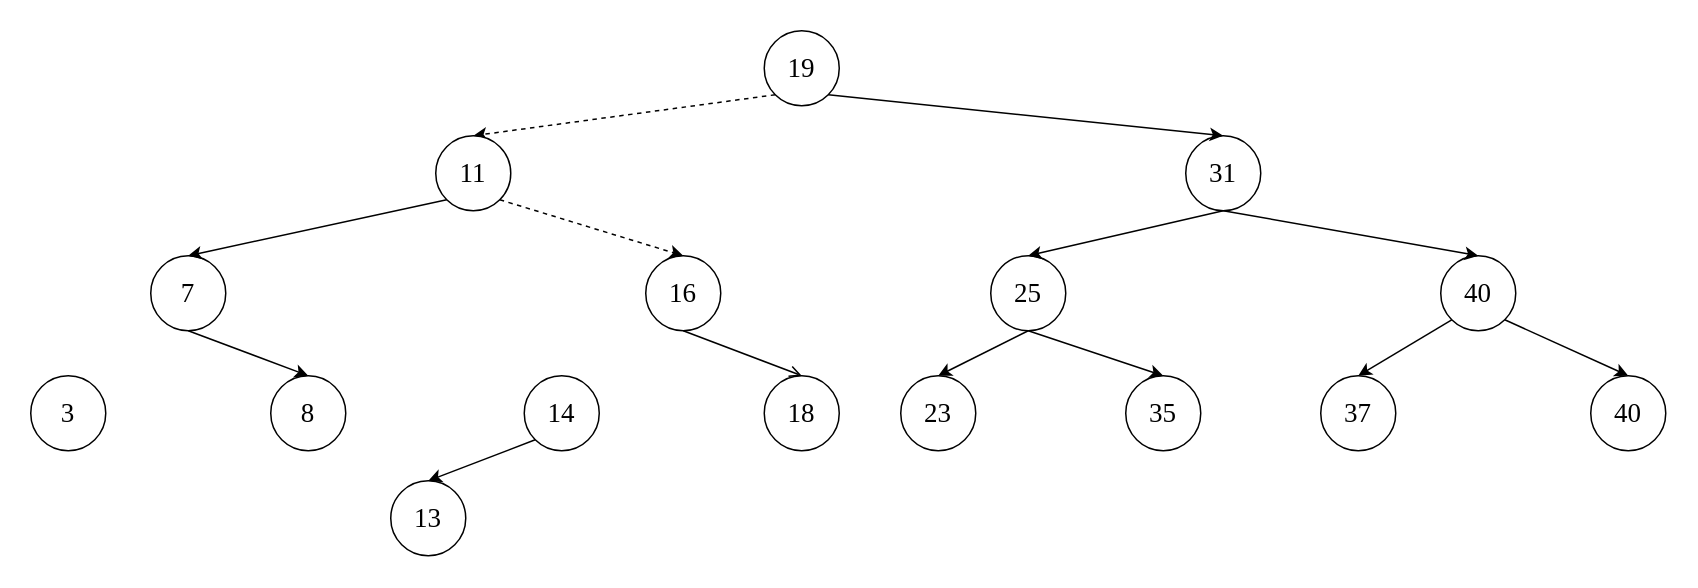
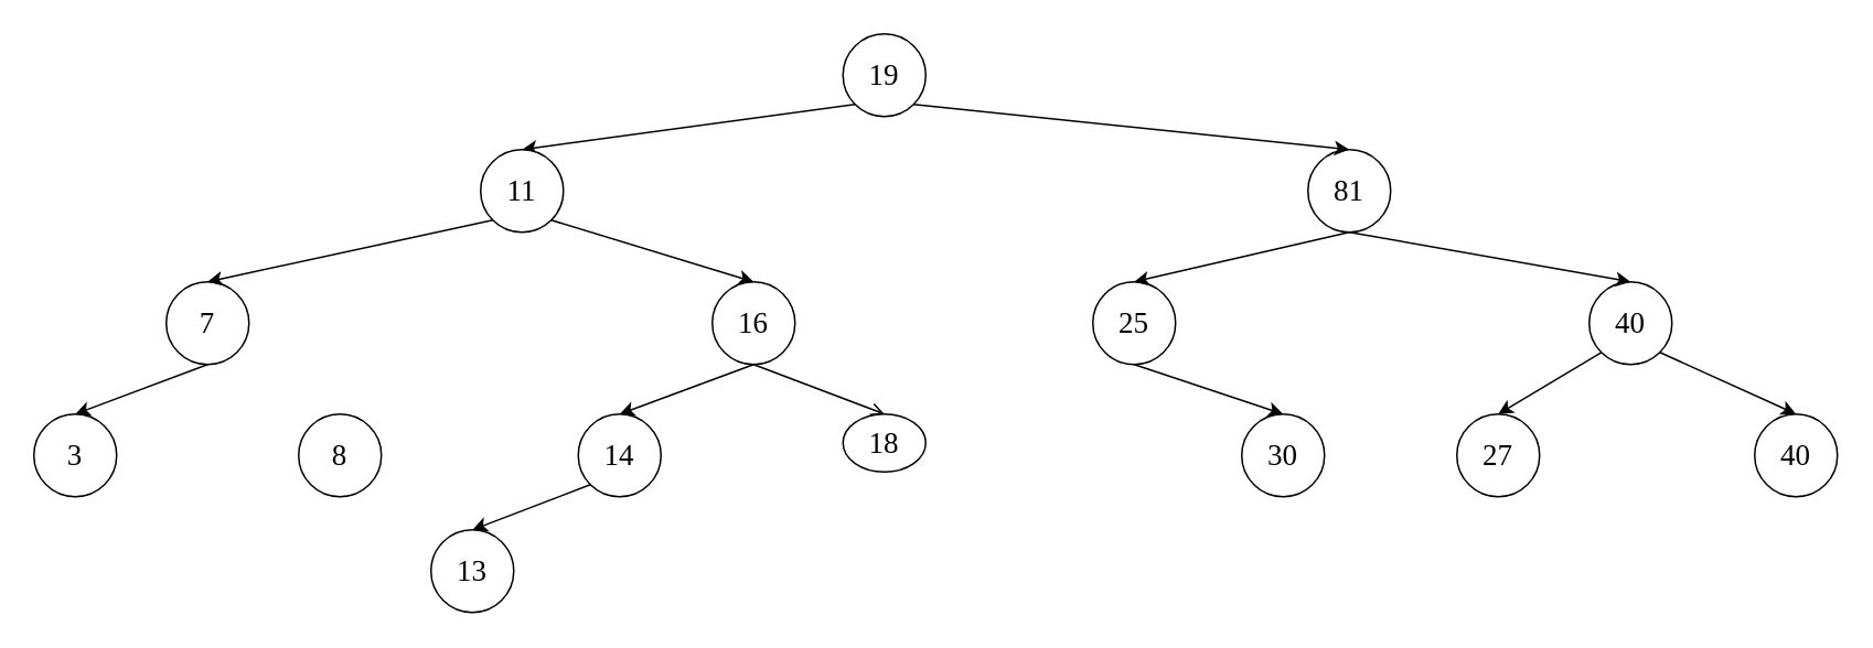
  <mxCell id="0" />
  <mxCell id="1" parent="0" />
  <mxCell id="2" value="&lt;font style=&quot;font-size: 18px&quot; face=&quot;Verdana&quot;&gt;19&lt;/font&gt;" style="ellipse;whiteSpace=wrap;html=1;aspect=fixed;" parent="1" vertex="1"><mxGeometry x="509" y="20" width="50" height="50" as="geometry" /></mxCell>
- <mxCell id="3" value="" style="endArrow=classic;html=1;exitX=0;exitY=1;exitDx=0;exitDy=0;entryX=0.5;entryY=0;entryDx=0;entryDy=0;dashed=1;" parent="1" source="2" target="4" edge="1"><mxGeometry width="50" height="50" relative="1" as="geometry"><mxPoint x="510" y="390" as="sourcePoint" /><mxPoint x="420" y="150" as="targetPoint" /></mxGeometry></mxCell>
+ <mxCell id="3" value="" style="endArrow=classic;html=1;exitX=0;exitY=1;exitDx=0;exitDy=0;entryX=0.5;entryY=0;entryDx=0;entryDy=0;" parent="1" source="2" target="4" edge="1"><mxGeometry width="50" height="50" relative="1" as="geometry"><mxPoint x="510" y="390" as="sourcePoint" /><mxPoint x="420" y="150" as="targetPoint" /></mxGeometry></mxCell>
  <mxCell id="4" value="&lt;font style=&quot;font-size: 18px&quot; face=&quot;Verdana&quot;&gt;11&lt;/font&gt;" style="ellipse;whiteSpace=wrap;html=1;aspect=fixed;" parent="1" vertex="1"><mxGeometry x="290" y="90" width="50" height="50" as="geometry" /></mxCell>
- <mxCell id="5" value="&lt;font style=&quot;font-size: 18px&quot; face=&quot;Verdana&quot;&gt;31&lt;/font&gt;" style="ellipse;whiteSpace=wrap;html=1;aspect=fixed;" parent="1" vertex="1"><mxGeometry x="790" y="90" width="50" height="50" as="geometry" /></mxCell>
+ <mxCell id="5" value="&lt;font style=&quot;font-size: 18px&quot; face=&quot;Verdana&quot;&gt;81&lt;/font&gt;" style="ellipse;whiteSpace=wrap;html=1;aspect=fixed;" parent="1" vertex="1"><mxGeometry x="790" y="90" width="50" height="50" as="geometry" /></mxCell>
  <mxCell id="6" value="" style="endArrow=classic;html=1;exitX=1;exitY=1;exitDx=0;exitDy=0;entryX=0.5;entryY=0;entryDx=0;entryDy=0;" parent="1" source="2" target="5" edge="1"><mxGeometry width="50" height="50" relative="1" as="geometry"><mxPoint x="510" y="390" as="sourcePoint" /><mxPoint x="560" y="340" as="targetPoint" /></mxGeometry></mxCell>
  <mxCell id="7" value="&lt;font style=&quot;font-size: 18px&quot; face=&quot;Verdana&quot;&gt;7&lt;/font&gt;" style="ellipse;whiteSpace=wrap;html=1;aspect=fixed;" parent="1" vertex="1"><mxGeometry x="100" y="170" width="50" height="50" as="geometry" /></mxCell>
  <mxCell id="8" value="" style="endArrow=classic;html=1;exitX=0;exitY=1;exitDx=0;exitDy=0;entryX=0.5;entryY=0;entryDx=0;entryDy=0;" parent="1" source="4" target="7" edge="1"><mxGeometry width="50" height="50" relative="1" as="geometry"><mxPoint x="295" y="140" as="sourcePoint" /><mxPoint x="490" y="340" as="targetPoint" /></mxGeometry></mxCell>
  <mxCell id="9" value="&lt;font style=&quot;font-size: 18px&quot; face=&quot;Verdana&quot;&gt;16&lt;/font&gt;" style="ellipse;whiteSpace=wrap;html=1;aspect=fixed;" parent="1" vertex="1"><mxGeometry x="430" y="170" width="50" height="50" as="geometry" /></mxCell>
- <mxCell id="10" value="" style="endArrow=classic;html=1;exitX=1;exitY=1;exitDx=0;exitDy=0;entryX=0.5;entryY=0;entryDx=0;entryDy=0;dashed=1;" parent="1" source="4" target="9" edge="1"><mxGeometry width="50" height="50" relative="1" as="geometry"><mxPoint x="320" y="210" as="sourcePoint" /><mxPoint x="245.355" y="234.645" as="targetPoint" /></mxGeometry></mxCell>
+ <mxCell id="10" value="" style="endArrow=classic;html=1;exitX=1;exitY=1;exitDx=0;exitDy=0;entryX=0.5;entryY=0;entryDx=0;entryDy=0;" parent="1" source="4" target="9" edge="1"><mxGeometry width="50" height="50" relative="1" as="geometry"><mxPoint x="320" y="210" as="sourcePoint" /><mxPoint x="245.355" y="234.645" as="targetPoint" /></mxGeometry></mxCell>
  <mxCell id="11" value="&lt;font style=&quot;font-size: 18px&quot; face=&quot;Verdana&quot;&gt;3&lt;/font&gt;" style="ellipse;whiteSpace=wrap;html=1;aspect=fixed;" parent="1" vertex="1"><mxGeometry x="20" y="250" width="50" height="50" as="geometry" /></mxCell>
+ <mxCell id="12" value="" style="endArrow=classic;html=1;entryX=0.5;entryY=0;entryDx=0;entryDy=0;exitX=0.5;exitY=1;exitDx=0;exitDy=0;" parent="1" source="7" target="11" edge="1"><mxGeometry width="50" height="50" relative="1" as="geometry"><mxPoint x="110" y="260" as="sourcePoint" /><mxPoint x="370" y="553.64" as="targetPoint" /></mxGeometry></mxCell>
  <mxCell id="13" value="&lt;font style=&quot;font-size: 18px&quot; face=&quot;Verdana&quot;&gt;8&lt;/font&gt;" style="ellipse;whiteSpace=wrap;html=1;aspect=fixed;" parent="1" vertex="1"><mxGeometry x="180" y="250" width="50" height="50" as="geometry" /></mxCell>
- <mxCell id="14" value="" style="endArrow=classic;html=1;exitX=0.5;exitY=1;exitDx=0;exitDy=0;entryX=0.5;entryY=0;entryDx=0;entryDy=0;" parent="1" source="7" target="13" edge="1"><mxGeometry width="50" height="50" relative="1" as="geometry"><mxPoint x="189.998" y="219.998" as="sourcePoint" /><mxPoint x="577.32" y="494.64" as="targetPoint" /></mxGeometry></mxCell>
  <mxCell id="15" value="&lt;font style=&quot;font-size: 18px&quot; face=&quot;Verdana&quot;&gt;14&lt;/font&gt;" style="ellipse;whiteSpace=wrap;html=1;aspect=fixed;" parent="1" vertex="1"><mxGeometry x="349" y="250" width="50" height="50" as="geometry" /></mxCell>
  <mxCell id="16" value="&lt;font style=&quot;font-size: 18px&quot; face=&quot;Verdana&quot;&gt;13&lt;br&gt;&lt;/font&gt;" style="ellipse;whiteSpace=wrap;html=1;aspect=fixed;" parent="1" vertex="1"><mxGeometry x="260" y="320" width="50" height="50" as="geometry" /></mxCell>
  <mxCell id="17" value="" style="endArrow=classic;html=1;exitX=0;exitY=1;exitDx=0;exitDy=0;entryX=0.5;entryY=0;entryDx=0;entryDy=0;" parent="1" source="15" target="16" edge="1"><mxGeometry width="50" height="50" relative="1" as="geometry"><mxPoint x="271.64" y="329" as="sourcePoint" /><mxPoint x="599" y="663.64" as="targetPoint" /></mxGeometry></mxCell>
+ <mxCell id="18" value="" style="endArrow=classic;html=1;exitX=0.5;exitY=1;exitDx=0;exitDy=0;entryX=0.5;entryY=0;entryDx=0;entryDy=0;" parent="1" source="9" target="15" edge="1"><mxGeometry width="50" height="50" relative="1" as="geometry"><mxPoint x="560" y="390" as="sourcePoint" /><mxPoint x="610" y="340" as="targetPoint" /></mxGeometry></mxCell>
  <mxCell id="19" value="&lt;font style=&quot;font-size: 18px&quot; face=&quot;Verdana&quot;&gt;40&lt;/font&gt;" style="ellipse;whiteSpace=wrap;html=1;aspect=fixed;" parent="1" vertex="1"><mxGeometry x="960" y="170" width="50" height="50" as="geometry" /></mxCell>
- <mxCell id="20" value="&lt;font style=&quot;font-size: 18px&quot; face=&quot;Verdana&quot;&gt;37&lt;/font&gt;" style="ellipse;whiteSpace=wrap;html=1;aspect=fixed;" parent="1" vertex="1"><mxGeometry x="880" y="250" width="50" height="50" as="geometry" /></mxCell>
+ <mxCell id="20" value="&lt;font style=&quot;font-size: 18px&quot; face=&quot;Verdana&quot;&gt;27&lt;/font&gt;" style="ellipse;whiteSpace=wrap;html=1;aspect=fixed;" parent="1" vertex="1"><mxGeometry x="880" y="250" width="50" height="50" as="geometry" /></mxCell>
  <mxCell id="21" value="" style="endArrow=classic;html=1;exitX=0;exitY=1;exitDx=0;exitDy=0;entryX=0.5;entryY=0;entryDx=0;entryDy=0;" parent="1" source="19" target="20" edge="1"><mxGeometry width="50" height="50" relative="1" as="geometry"><mxPoint x="872.64" y="239" as="sourcePoint" /><mxPoint x="1200" y="573.64" as="targetPoint" /></mxGeometry></mxCell>
  <mxCell id="22" value="&lt;font style=&quot;font-size: 18px&quot; face=&quot;Verdana&quot;&gt;40&lt;/font&gt;" style="ellipse;whiteSpace=wrap;html=1;aspect=fixed;" parent="1" vertex="1"><mxGeometry x="1060" y="250" width="50" height="50" as="geometry" /></mxCell>
  <mxCell id="23" value="" style="endArrow=classic;html=1;exitX=1;exitY=1;exitDx=0;exitDy=0;entryX=0.5;entryY=0;entryDx=0;entryDy=0;" parent="1" source="19" target="22" edge="1"><mxGeometry width="50" height="50" relative="1" as="geometry"><mxPoint x="1019.998" y="239.998" as="sourcePoint" /><mxPoint x="1407.32" y="514.64" as="targetPoint" /></mxGeometry></mxCell>
  <mxCell id="24" value="&lt;font style=&quot;font-size: 18px&quot; face=&quot;Verdana&quot;&gt;25&lt;/font&gt;" style="ellipse;whiteSpace=wrap;html=1;aspect=fixed;" parent="1" vertex="1"><mxGeometry x="660" y="170" width="50" height="50" as="geometry" /></mxCell>
- <mxCell id="25" value="&lt;font style=&quot;font-size: 18px&quot; face=&quot;Verdana&quot;&gt;18&lt;/font&gt;" style="ellipse;whiteSpace=wrap;html=1;aspect=fixed;" parent="1" vertex="1"><mxGeometry x="509" y="250" width="50" height="50" as="geometry" /></mxCell>
+ <mxCell id="25" value="&lt;font style=&quot;font-size: 18px&quot; face=&quot;Verdana&quot;&gt;18&lt;/font&gt;" style="ellipse;whiteSpace=wrap;html=1;aspect=fixed;" parent="1" vertex="1"><mxGeometry x="509" y="250" width="50" height="35" as="geometry" /></mxCell>
  <mxCell id="26" value="" style="endArrow=open;html=1;exitX=0.5;exitY=1;exitDx=0;exitDy=0;entryX=0.5;entryY=0;entryDx=0;entryDy=0;" parent="1" source="9" target="25" edge="1"><mxGeometry width="50" height="50" relative="1" as="geometry"><mxPoint x="531.64" y="259" as="sourcePoint" /><mxPoint x="859" y="593.64" as="targetPoint" /></mxGeometry></mxCell>
- <mxCell id="27" value="&lt;font face=&quot;Verdana&quot;&gt;&lt;span style=&quot;font-size: 18px&quot;&gt;35&lt;/span&gt;&lt;/font&gt;" style="ellipse;whiteSpace=wrap;html=1;aspect=fixed;" parent="1" vertex="1"><mxGeometry x="750" y="250" width="50" height="50" as="geometry" /></mxCell>
+ <mxCell id="27" value="&lt;font face=&quot;Verdana&quot;&gt;&lt;span style=&quot;font-size: 18px&quot;&gt;30&lt;/span&gt;&lt;/font&gt;" style="ellipse;whiteSpace=wrap;html=1;aspect=fixed;" parent="1" vertex="1"><mxGeometry x="750" y="250" width="50" height="50" as="geometry" /></mxCell>
  <mxCell id="28" value="" style="endArrow=classic;html=1;exitX=0.5;exitY=1;exitDx=0;exitDy=0;entryX=0.5;entryY=0;entryDx=0;entryDy=0;" parent="1" source="24" target="27" edge="1"><mxGeometry width="50" height="50" relative="1" as="geometry"><mxPoint x="709.998" y="239.998" as="sourcePoint" /><mxPoint x="1097.32" y="514.64" as="targetPoint" /></mxGeometry></mxCell>
  <mxCell id="29" value="" style="endArrow=classic;html=1;exitX=0.5;exitY=1;exitDx=0;exitDy=0;entryX=0.5;entryY=0;entryDx=0;entryDy=0;" parent="1" source="5" target="24" edge="1"><mxGeometry width="50" height="50" relative="1" as="geometry"><mxPoint x="560" y="390" as="sourcePoint" /><mxPoint x="610" y="340" as="targetPoint" /></mxGeometry></mxCell>
  <mxCell id="30" value="" style="endArrow=classic;html=1;exitX=0.5;exitY=1;exitDx=0;exitDy=0;entryX=0.5;entryY=0;entryDx=0;entryDy=0;" parent="1" source="5" target="19" edge="1"><mxGeometry width="50" height="50" relative="1" as="geometry"><mxPoint x="560" y="390" as="sourcePoint" /><mxPoint x="610" y="340" as="targetPoint" /></mxGeometry></mxCell>
- <mxCell id="31" value="&lt;font style=&quot;font-size: 18px&quot; face=&quot;Verdana&quot;&gt;23&lt;/font&gt;" style="ellipse;whiteSpace=wrap;html=1;aspect=fixed;" vertex="1" parent="1"><mxGeometry x="600" y="250" width="50" height="50" as="geometry" /></mxCell>
- <mxCell id="32" value="" style="endArrow=classic;html=1;exitX=0.5;exitY=1;exitDx=0;exitDy=0;entryX=0.5;entryY=0;entryDx=0;entryDy=0;" edge="1" parent="1" source="24" target="31"><mxGeometry width="50" height="50" relative="1" as="geometry"><mxPoint x="520" y="370" as="sourcePoint" /><mxPoint x="570" y="320" as="targetPoint" /></mxGeometry></mxCell>
